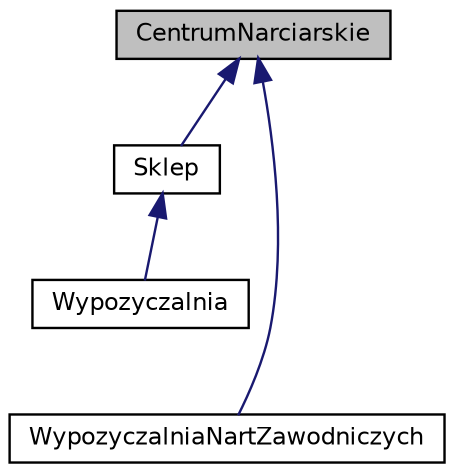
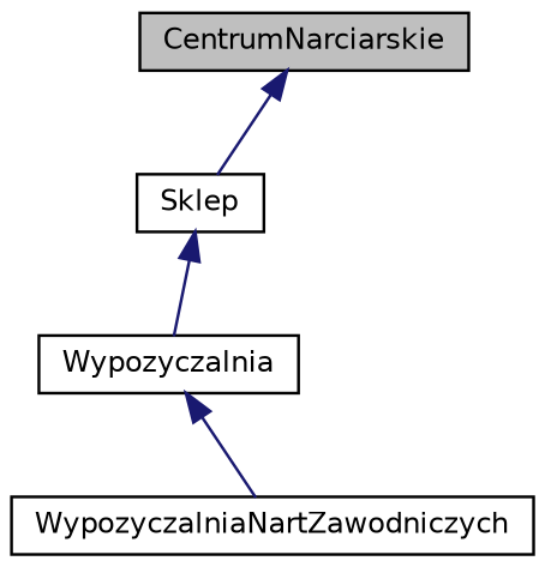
  digraph {
    node [color=black fillcolor=white fontname=Helvetica fontsize=10 shape=record style=filled]
    edge [color=midnightblue dir=back fontname=Helvetica fontsize=10 labelfontname=Helvetica labelfontsize=10 style=solid]
    n1 [fillcolor=grey75 fontcolor=black height=0.2 label=CentrumNarciarskie width=0.4]
    n2 [height=0.2 label=Sklep width=0.4]
    n3 [height=0.2 label=Wypozyczalnia width=0.4]
    n4 [height=0.2 label=WypozyczalniaNartZawodniczych width=0.4]
    n1 -> n2
    n2 -> n3
-   n1 -> n4
+   n3 -> n4
  }
